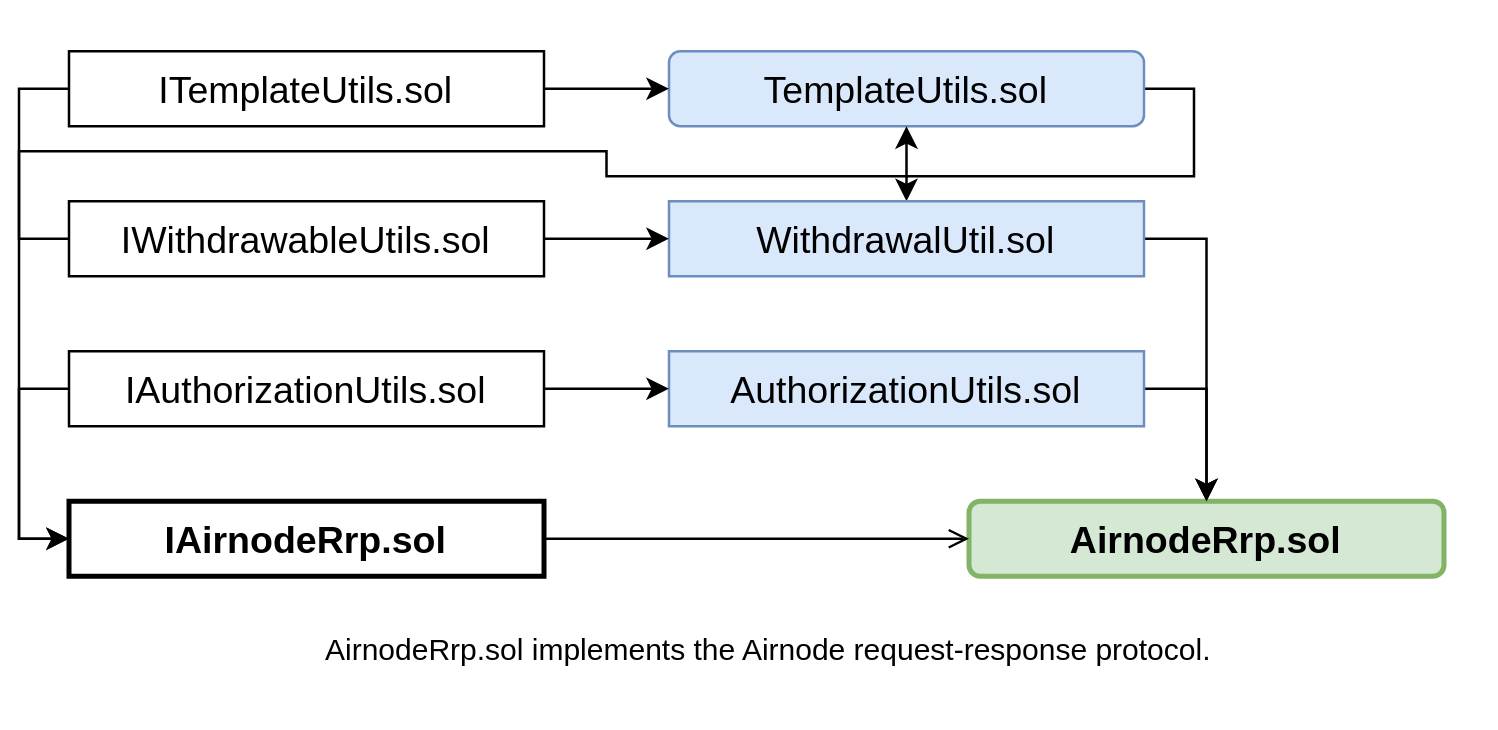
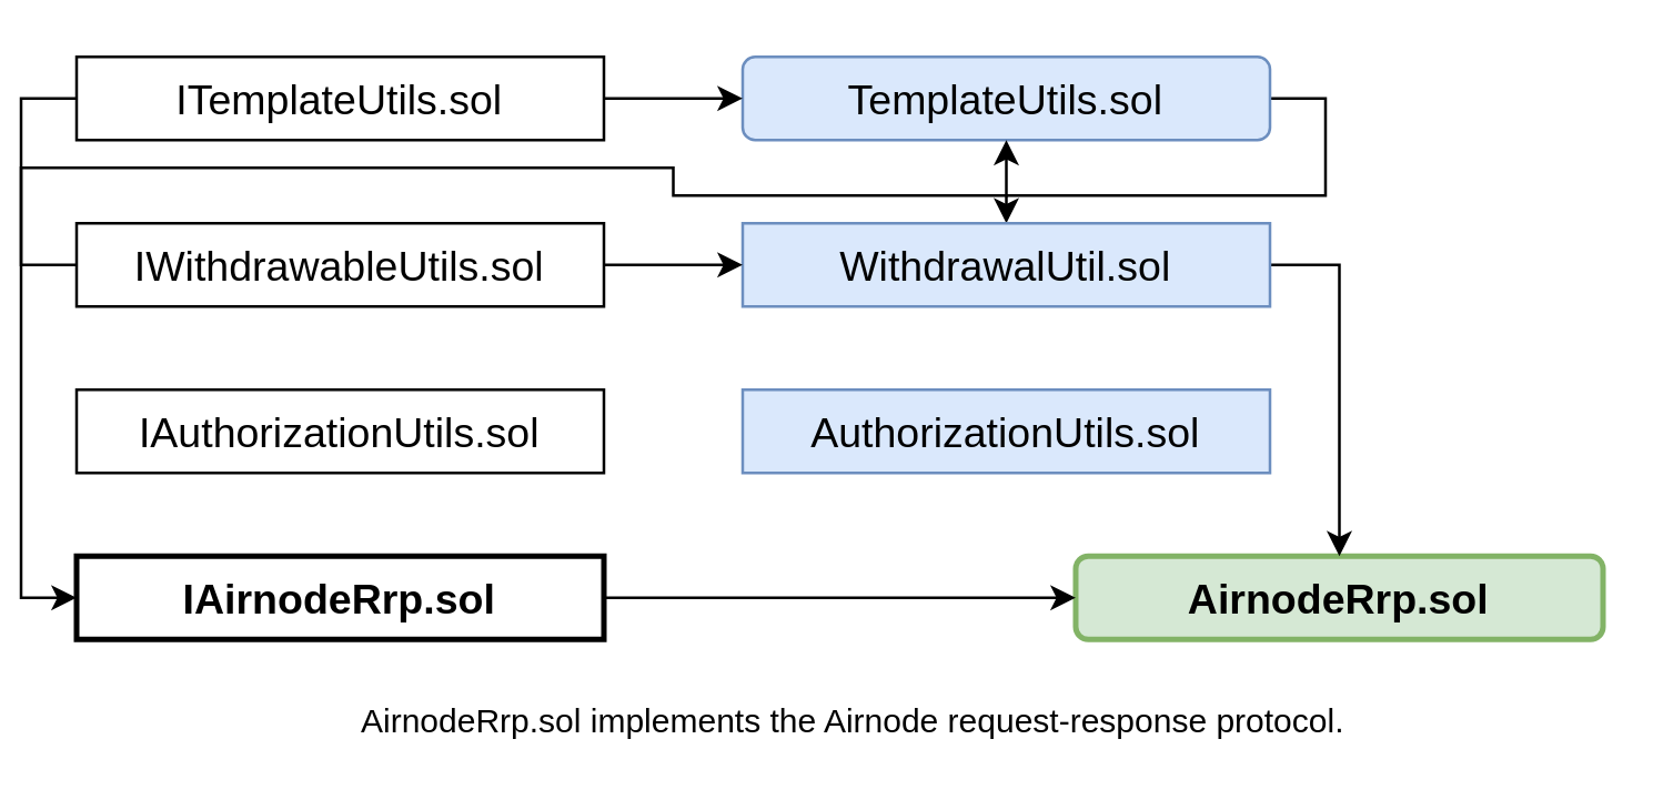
  <mxCell id="0" />
  <mxCell id="1" parent="0" />
  <mxCell id="2" value="AirnodeRrp.sol" style="whiteSpace=wrap;html=1;strokeWidth=2;fontStyle=1;fontSize=15;fillColor=#d5e8d4;strokeColor=#82b366;rounded=1;" vertex="1" parent="1"><mxGeometry x="380" y="200" width="190" height="30" as="geometry" /></mxCell>
- <mxCell id="3" style="edgeStyle=orthogonalEdgeStyle;rounded=0;orthogonalLoop=1;jettySize=auto;html=1;entryX=0.5;entryY=0;entryDx=0;entryDy=0;fontSize=12;exitX=1;exitY=0.5;exitDx=0;exitDy=0;" edge="1" parent="1" source="4" target="2"><mxGeometry relative="1" as="geometry" /></mxCell>
  <mxCell id="4" value="AuthorizationUtils.sol" style="rounded=0;whiteSpace=wrap;html=1;fontSize=15;fillColor=#dae8fc;strokeColor=#6c8ebf;" vertex="1" parent="1"><mxGeometry x="260" y="140" width="190" height="30" as="geometry" /></mxCell>
- <mxCell id="5" style="edgeStyle=orthogonalEdgeStyle;rounded=0;orthogonalLoop=1;jettySize=auto;html=1;entryX=0;entryY=0.5;entryDx=0;entryDy=0;fontSize=15;" edge="1" parent="1" source="7" target="4"><mxGeometry relative="1" as="geometry" /></mxCell>
- <mxCell id="6" style="edgeStyle=orthogonalEdgeStyle;rounded=0;orthogonalLoop=1;jettySize=auto;html=1;entryX=0;entryY=0.5;entryDx=0;entryDy=0;fontSize=12;exitX=0;exitY=0.5;exitDx=0;exitDy=0;" edge="1" parent="1" source="7" target="9"><mxGeometry relative="1" as="geometry" /></mxCell>
  <mxCell id="7" value="IAuthorizationUtils.sol" style="rounded=0;whiteSpace=wrap;html=1;fontSize=15;" vertex="1" parent="1"><mxGeometry x="20" y="140" width="190" height="30" as="geometry" /></mxCell>
- <mxCell id="8" style="edgeStyle=orthogonalEdgeStyle;rounded=0;orthogonalLoop=1;jettySize=auto;html=1;entryX=0;entryY=0.5;entryDx=0;entryDy=0;fontSize=15;endArrow=open;" edge="1" parent="1" source="9" target="2"><mxGeometry relative="1" as="geometry" /></mxCell>
+ <mxCell id="8" style="edgeStyle=orthogonalEdgeStyle;rounded=0;orthogonalLoop=1;jettySize=auto;html=1;entryX=0;entryY=0.5;entryDx=0;entryDy=0;fontSize=15;" edge="1" parent="1" source="9" target="2"><mxGeometry relative="1" as="geometry" /></mxCell>
  <mxCell id="9" value="&lt;span style=&quot;font-weight: 700&quot;&gt;IAirnodeRrp.sol&lt;/span&gt;" style="rounded=0;whiteSpace=wrap;html=1;fontSize=15;strokeWidth=2;" vertex="1" parent="1"><mxGeometry x="20" y="200" width="190" height="30" as="geometry" /></mxCell>
  <mxCell id="10" style="edgeStyle=orthogonalEdgeStyle;rounded=0;orthogonalLoop=1;jettySize=auto;html=1;fontSize=12;exitX=1;exitY=0.5;exitDx=0;exitDy=0;" edge="1" parent="1" source="11" target="13"><mxGeometry relative="1" as="geometry" /></mxCell>
  <mxCell id="11" value="TemplateUtils.sol" style="whiteSpace=wrap;html=1;fontSize=15;fillColor=#dae8fc;strokeColor=#6c8ebf;rounded=1;" vertex="1" parent="1"><mxGeometry x="260" y="20" width="190" height="30" as="geometry" /></mxCell>
  <mxCell id="12" style="edgeStyle=orthogonalEdgeStyle;rounded=0;orthogonalLoop=1;jettySize=auto;html=1;entryX=0.5;entryY=0;entryDx=0;entryDy=0;fontSize=12;exitX=1;exitY=0.5;exitDx=0;exitDy=0;" edge="1" parent="1" source="13" target="2"><mxGeometry relative="1" as="geometry" /></mxCell>
  <mxCell id="13" value="WithdrawalUtil.sol" style="rounded=0;whiteSpace=wrap;html=1;fontSize=15;fillColor=#dae8fc;strokeColor=#6c8ebf;" vertex="1" parent="1"><mxGeometry x="260" y="80" width="190" height="30" as="geometry" /></mxCell>
  <mxCell id="14" value="AirnodeRrp.sol implements the Airnode request-response protocol." style="text;html=1;strokeColor=none;fillColor=none;align=center;verticalAlign=middle;whiteSpace=wrap;rounded=0;fontSize=12;fontStyle=0" vertex="1" parent="1"><mxGeometry x="120" y="250" width="360" height="20" as="geometry" /></mxCell>
  <mxCell id="15" style="edgeStyle=orthogonalEdgeStyle;rounded=0;orthogonalLoop=1;jettySize=auto;html=1;entryX=0;entryY=0.5;entryDx=0;entryDy=0;fontSize=12;" edge="1" parent="1" source="17" target="13"><mxGeometry relative="1" as="geometry" /></mxCell>
  <mxCell id="16" style="edgeStyle=orthogonalEdgeStyle;rounded=0;orthogonalLoop=1;jettySize=auto;html=1;fontSize=12;exitX=0;exitY=0.5;exitDx=0;exitDy=0;" edge="1" parent="1" source="17" target="11"><mxGeometry relative="1" as="geometry" /></mxCell>
  <mxCell id="17" value="IWithdrawableUtils.sol" style="rounded=0;whiteSpace=wrap;html=1;fontSize=15;" vertex="1" parent="1"><mxGeometry x="20" y="80" width="190" height="30" as="geometry" /></mxCell>
  <mxCell id="18" style="edgeStyle=orthogonalEdgeStyle;rounded=0;orthogonalLoop=1;jettySize=auto;html=1;entryX=0;entryY=0.5;entryDx=0;entryDy=0;fontSize=12;" edge="1" parent="1" source="20" target="11"><mxGeometry relative="1" as="geometry" /></mxCell>
  <mxCell id="19" style="edgeStyle=orthogonalEdgeStyle;rounded=0;orthogonalLoop=1;jettySize=auto;html=1;entryX=0;entryY=0.5;entryDx=0;entryDy=0;fontSize=12;exitX=0;exitY=0.5;exitDx=0;exitDy=0;" edge="1" parent="1" source="20" target="9"><mxGeometry relative="1" as="geometry" /></mxCell>
  <mxCell id="20" value="ITemplateUtils.sol" style="rounded=0;whiteSpace=wrap;html=1;fontSize=15;" vertex="1" parent="1"><mxGeometry x="20" y="20" width="190" height="30" as="geometry" /></mxCell>
